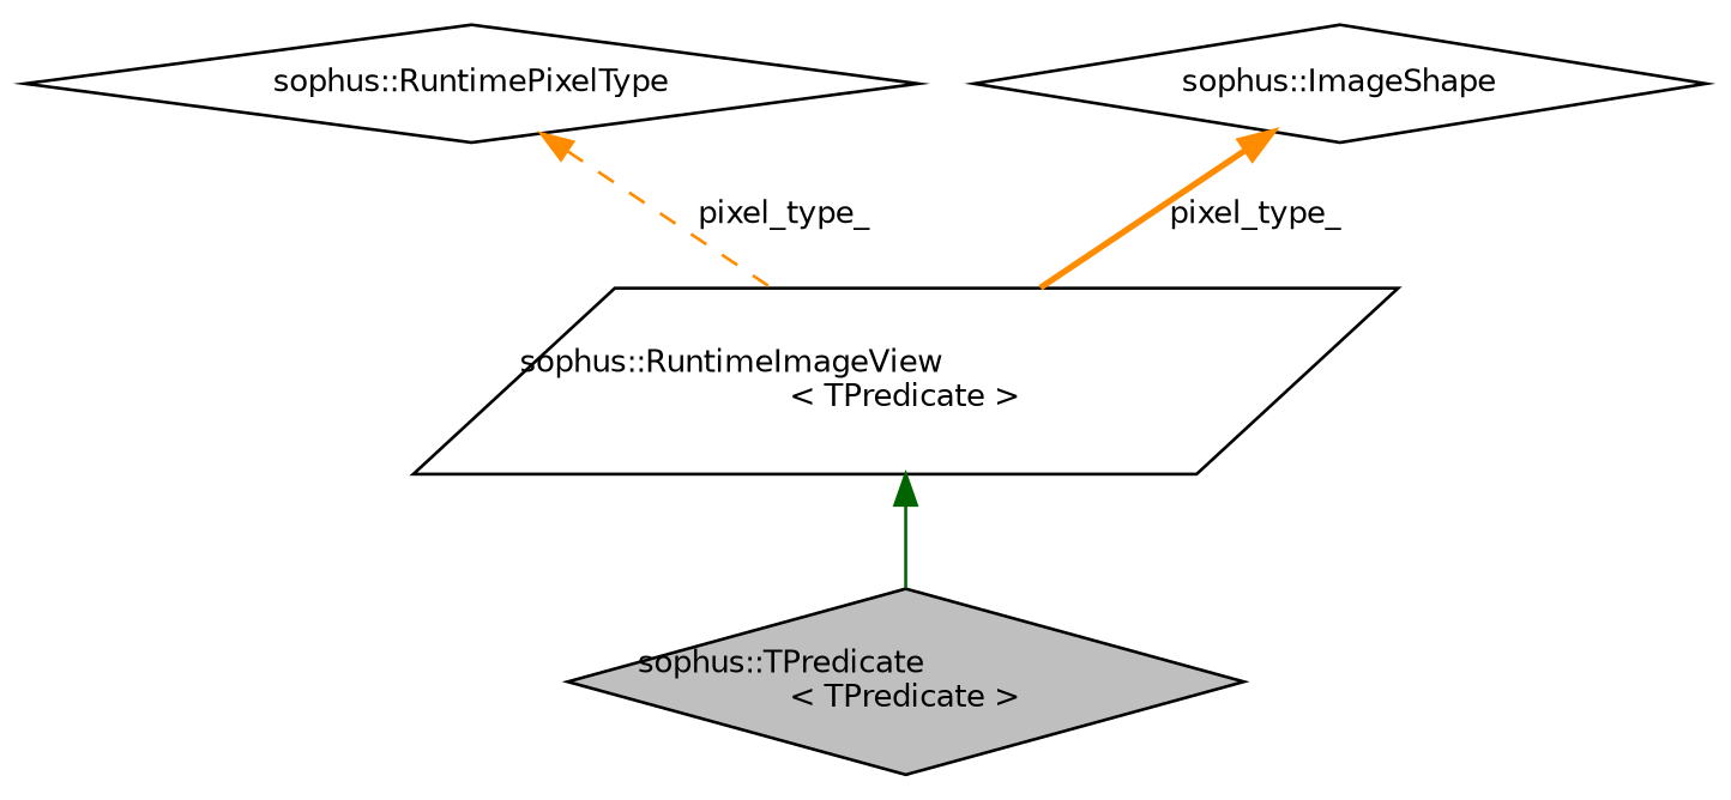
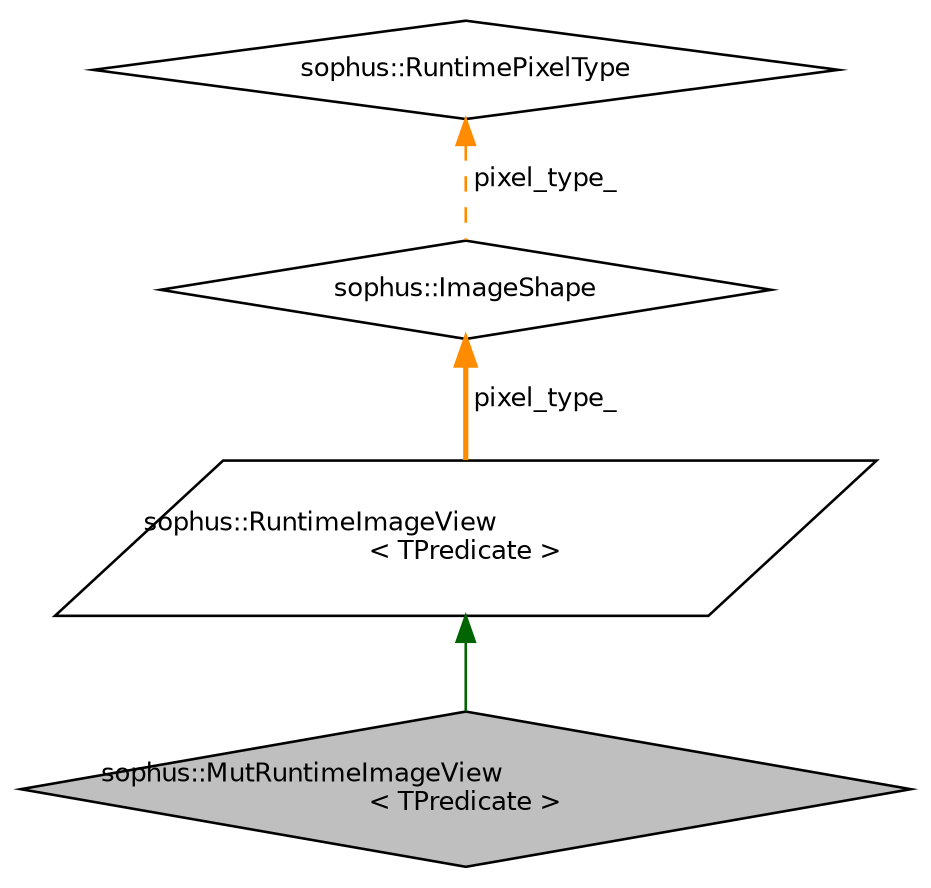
  digraph {
    node [color=black fillcolor=white fontname=Helvetica fontsize=10 shape=diamond style=filled]
    edge [color=darkorange dir=back fontname=Helvetica fontsize=10 labelfontname=Helvetica labelfontsize=10]
-   n1 [fillcolor=grey75 fontcolor=black height=0.2 label="sophus::TPredicate\l\< TPredicate \>" width=0.4]
+   n1 [fillcolor=grey75 fontcolor=black height=0.2 label="sophus::MutRuntimeImageView\l\< TPredicate \>" width=0.4]
    n2 [height=0.2 label="sophus::RuntimeImageView\l\< TPredicate \>" shape=parallelogram width=0.4]
    n3 [height=0.2 label="sophus::RuntimePixelType" width=0.4]
    n4 [height=0.2 label="sophus::ImageShape" width=0.4]
    n2 -> n1 [color=darkgreen style=solid]
-   n3 -> n2 [label=" pixel_type_" style=dashed]
+   n3 -> n4 [label=" pixel_type_" style=dashed]
    n4 -> n2 [label=" pixel_type_" style=bold]
  }
